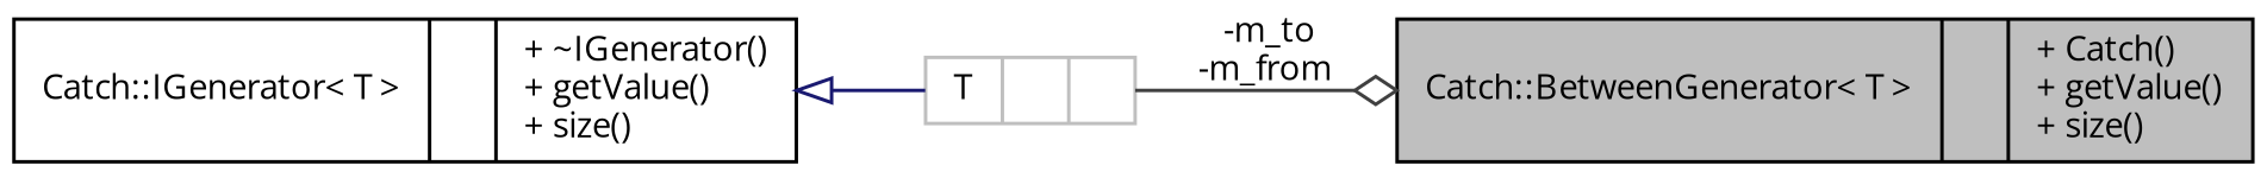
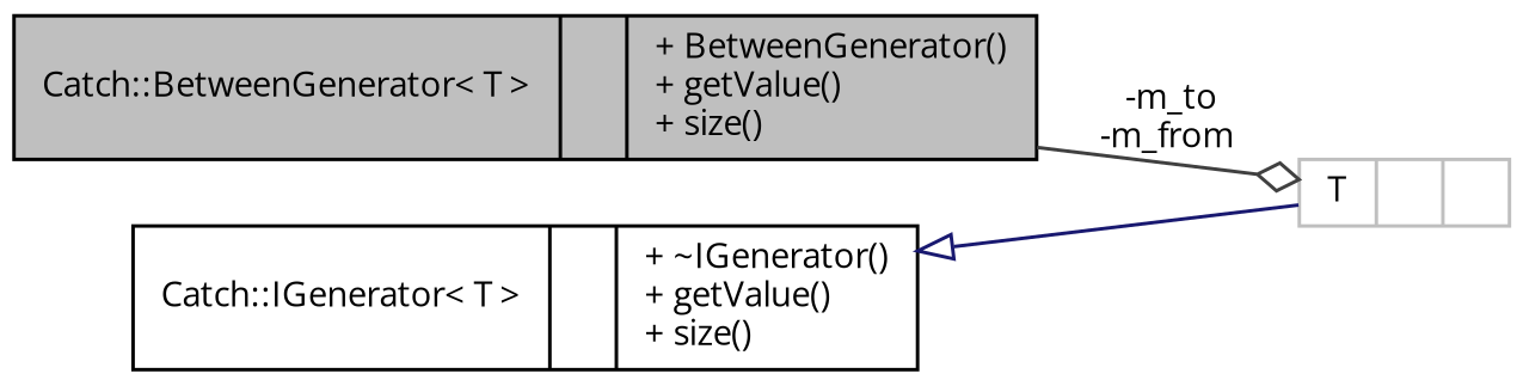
  digraph {
    fontname="Open Sans"
    rankdir=LR
    node [color=black fillcolor=white fontname="Open Sans" fontsize=10 shape=record style=filled]
    edge [fontname="Open Sans" fontsize=10 labelfontname=Helvetica labelfontsize=10 style=solid]
-   n1 [fillcolor=grey75 fontcolor=black height=0.2 label="{Catch::BetweenGenerator\< T \>\n||+ Catch()\l+ getValue()\l+ size()\l}" width=0.4]
+   n1 [fillcolor=grey75 fontcolor=black height=0.2 label="{Catch::BetweenGenerator\< T \>\n||+ BetweenGenerator()\l+ getValue()\l+ size()\l}" width=0.4]
    n2 [height=0.2 label="{Catch::IGenerator\< T \>\n||+ ~IGenerator()\l+ getValue()\l+ size()\l}" width=0.4]
    n3 [color=grey75 height=0.2 label="{T\n||}" width=0.4]
    n2 -> n3 [arrowtail=onormal color=midnightblue dir=back]
-   n3 -> n1 [arrowhead=odiamond color=grey25 label=" -m_to\n-m_from"]
+   n1 -> n3 [arrowhead=odiamond color=grey25 label=" -m_to\n-m_from"]
  }
